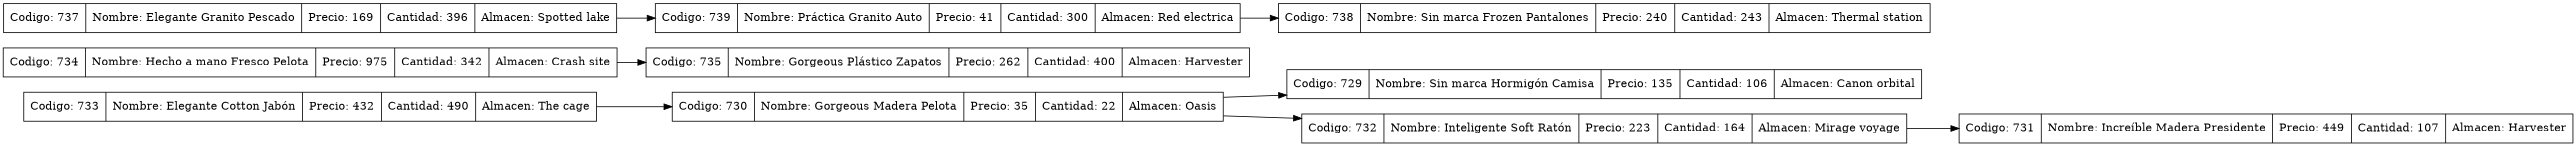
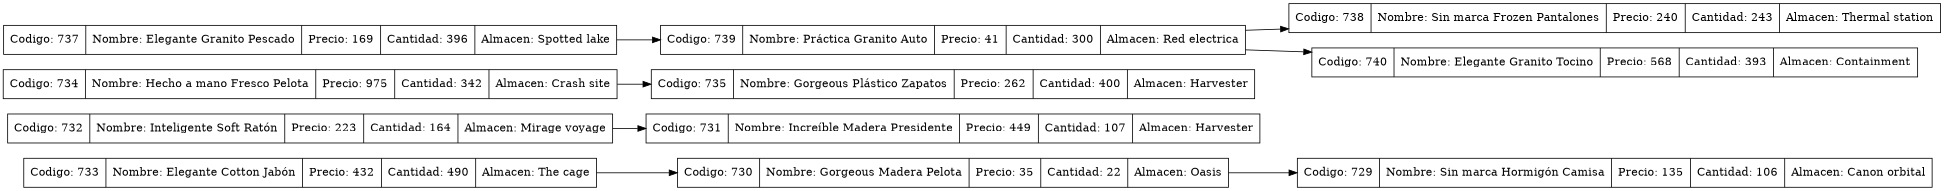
  digraph {
    rankdir=LR
    node [shape=record]
    n1 [label="{ Codigo: 733 | Nombre: Elegante Cotton Jabón | Precio: 432 | Cantidad: 490 | Almacen: The cage}"]
    n2 [label="{ Codigo: 730 | Nombre: Gorgeous Madera Pelota | Precio: 35 | Cantidad: 22 | Almacen: Oasis}"]
    n3 [label="{ Codigo: 729 | Nombre: Sin marca Hormigón Camisa | Precio: 135 | Cantidad: 106 | Almacen: Canon orbital}"]
    n4 [label="{ Codigo: 732 | Nombre: Inteligente Soft Ratón | Precio: 223 | Cantidad: 164 | Almacen: Mirage voyage}"]
    n5 [label="{ Codigo: 731 | Nombre: Increíble Madera Presidente | Precio: 449 | Cantidad: 107 | Almacen: Harvester}"]
    n6 [label="{ Codigo: 734 | Nombre: Hecho a mano Fresco Pelota | Precio: 975 | Cantidad: 342 | Almacen: Crash site}"]
    n7 [label="{ Codigo: 735 | Nombre: Gorgeous Plástico Zapatos | Precio: 262 | Cantidad: 400 | Almacen: Harvester}"]
    n8 [label="{ Codigo: 737 | Nombre: Elegante Granito Pescado | Precio: 169 | Cantidad: 396 | Almacen: Spotted lake}"]
    n9 [label="{ Codigo: 739 | Nombre: Práctica Granito Auto | Precio: 41 | Cantidad: 300 | Almacen: Red electrica}"]
    n10 [label="{ Codigo: 738 | Nombre: Sin marca Frozen Pantalones | Precio: 240 | Cantidad: 243 | Almacen: Thermal station}"]
+   n11 [label="{ Codigo: 740 | Nombre: Elegante Granito Tocino | Precio: 568 | Cantidad: 393 | Almacen: Containment}"]
    n1 -> n2
    n2 -> n3
-   n2 -> n4
    n4 -> n5
    n6 -> n7
    n8 -> n9
    n9 -> n10
+   n9 -> n11
  }
